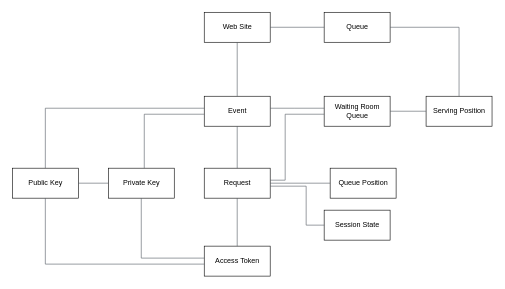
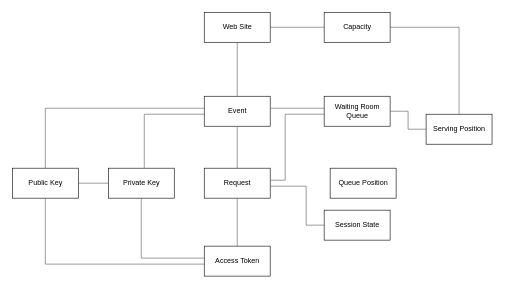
  <mxCell id="0" />
  <mxCell id="1" parent="0" />
  <mxCell id="2" value="Event" style="html=1;" parent="1" vertex="1"><mxGeometry x="340" y="160" width="110" height="50" as="geometry" /></mxCell>
  <mxCell id="3" value="Request" style="html=1;" parent="1" vertex="1"><mxGeometry x="340" y="280" width="110" height="50" as="geometry" /></mxCell>
  <mxCell id="4" value="Waiting Room&lt;br&gt;Queue" style="html=1;" parent="1" vertex="1"><mxGeometry x="540" y="160" width="110" height="50" as="geometry" /></mxCell>
- <mxCell id="5" value="Serving Position" style="html=1;" parent="1" vertex="1"><mxGeometry x="710" y="160" width="110" height="50" as="geometry" /></mxCell>
+ <mxCell id="5" value="Serving Position" style="html=1;" parent="1" vertex="1"><mxGeometry x="710" y="190" width="110" height="50" as="geometry" /></mxCell>
  <mxCell id="6" value="Access Token" style="html=1;" parent="1" vertex="1"><mxGeometry x="340" y="410" width="110" height="50" as="geometry" /></mxCell>
  <mxCell id="7" value="Private Key" style="html=1;" parent="1" vertex="1"><mxGeometry x="180" y="280" width="110" height="50" as="geometry" /></mxCell>
  <mxCell id="8" value="Public Key" style="html=1;" parent="1" vertex="1"><mxGeometry x="20" y="280" width="110" height="50" as="geometry" /></mxCell>
  <mxCell id="9" value="Queue Position" style="html=1;" parent="1" vertex="1"><mxGeometry x="550" y="280" width="110" height="50" as="geometry" /></mxCell>
  <mxCell id="10" value="" style="edgeStyle=orthogonalEdgeStyle;html=1;endArrow=none;elbow=vertical;startArrow=none;endFill=0;strokeColor=#545B64;rounded=0;" parent="1" source="2" target="3" edge="1"><mxGeometry width="100" relative="1" as="geometry"><mxPoint x="600" y="490" as="sourcePoint" /><mxPoint x="700" y="490" as="targetPoint" /></mxGeometry></mxCell>
  <mxCell id="11" value="" style="edgeStyle=orthogonalEdgeStyle;html=1;endArrow=none;elbow=vertical;startArrow=none;endFill=0;strokeColor=#545B64;rounded=0;" parent="1" source="4" target="2" edge="1"><mxGeometry width="100" relative="1" as="geometry"><mxPoint x="275" y="220" as="sourcePoint" /><mxPoint x="275" y="350" as="targetPoint" /><Array as="points"><mxPoint x="490" y="180" /><mxPoint x="490" y="180" /></Array></mxGeometry></mxCell>
  <mxCell id="12" value="" style="edgeStyle=orthogonalEdgeStyle;html=1;endArrow=none;elbow=vertical;startArrow=none;endFill=0;strokeColor=#545B64;rounded=0;" parent="1" source="4" target="3" edge="1"><mxGeometry width="100" relative="1" as="geometry"><mxPoint x="285" y="230" as="sourcePoint" /><mxPoint x="285" y="360" as="targetPoint" /><Array as="points"><mxPoint x="475" y="190" /><mxPoint x="475" y="300" /></Array></mxGeometry></mxCell>
  <mxCell id="13" value="" style="edgeStyle=orthogonalEdgeStyle;html=1;endArrow=none;elbow=vertical;startArrow=none;endFill=0;strokeColor=#545B64;rounded=0;" parent="1" source="4" target="5" edge="1"><mxGeometry width="100" relative="1" as="geometry"><mxPoint x="275" y="220" as="sourcePoint" /><mxPoint x="275" y="350" as="targetPoint" /></mxGeometry></mxCell>
- <mxCell id="14" value="" style="edgeStyle=orthogonalEdgeStyle;html=1;endArrow=none;elbow=vertical;startArrow=none;endFill=0;strokeColor=#545B64;rounded=0;" parent="1" source="3" target="9" edge="1"><mxGeometry width="100" relative="1" as="geometry"><mxPoint x="275" y="220" as="sourcePoint" /><mxPoint x="275" y="350" as="targetPoint" /><Array as="points"><mxPoint x="555" y="310" /></Array></mxGeometry></mxCell>
  <mxCell id="15" value="" style="edgeStyle=orthogonalEdgeStyle;html=1;endArrow=none;elbow=vertical;startArrow=none;endFill=0;strokeColor=#545B64;rounded=0;" parent="1" source="3" target="6" edge="1"><mxGeometry width="100" relative="1" as="geometry"><mxPoint x="275" y="400" as="sourcePoint" /><mxPoint x="275" y="490" as="targetPoint" /></mxGeometry></mxCell>
  <mxCell id="16" value="" style="edgeStyle=orthogonalEdgeStyle;html=1;endArrow=none;elbow=vertical;startArrow=none;endFill=0;strokeColor=#545B64;rounded=0;" parent="1" source="2" target="8" edge="1"><mxGeometry width="100" relative="1" as="geometry"><mxPoint x="230" y="195" as="sourcePoint" /><mxPoint x="130" y="195" as="targetPoint" /><Array as="points"><mxPoint x="75" y="180" /></Array></mxGeometry></mxCell>
  <mxCell id="17" value="" style="edgeStyle=orthogonalEdgeStyle;html=1;endArrow=none;elbow=vertical;startArrow=none;endFill=0;strokeColor=#545B64;rounded=0;" parent="1" source="2" target="7" edge="1"><mxGeometry width="100" relative="1" as="geometry"><mxPoint x="230" y="195" as="sourcePoint" /><mxPoint x="130" y="305" as="targetPoint" /><Array as="points"><mxPoint x="240" y="190" /></Array></mxGeometry></mxCell>
  <mxCell id="18" value="" style="edgeStyle=orthogonalEdgeStyle;html=1;endArrow=none;elbow=vertical;startArrow=none;endFill=0;strokeColor=#545B64;rounded=0;" parent="1" source="8" target="7" edge="1"><mxGeometry width="100" relative="1" as="geometry"><mxPoint x="405" y="360" as="sourcePoint" /><mxPoint x="405" y="490" as="targetPoint" /></mxGeometry></mxCell>
  <mxCell id="19" value="Session State" style="html=1;" parent="1" vertex="1"><mxGeometry x="540" y="350" width="110" height="50" as="geometry" /></mxCell>
  <mxCell id="20" value="" style="edgeStyle=orthogonalEdgeStyle;html=1;endArrow=none;elbow=vertical;startArrow=none;endFill=0;strokeColor=#545B64;rounded=0;" parent="1" source="3" target="19" edge="1"><mxGeometry width="100" relative="1" as="geometry"><mxPoint x="405" y="360" as="sourcePoint" /><mxPoint x="405" y="420" as="targetPoint" /><Array as="points"><mxPoint x="510" y="310" /></Array></mxGeometry></mxCell>
  <mxCell id="21" value="Web Site" style="html=1;" parent="1" vertex="1"><mxGeometry x="340" y="20" width="110" height="50" as="geometry" /></mxCell>
- <mxCell id="22" value="Queue" style="html=1;" parent="1" vertex="1"><mxGeometry x="540" y="20" width="110" height="50" as="geometry" /></mxCell>
+ <mxCell id="22" value="Capacity" style="html=1;" parent="1" vertex="1"><mxGeometry x="540" y="20" width="110" height="50" as="geometry" /></mxCell>
  <mxCell id="23" value="" style="edgeStyle=orthogonalEdgeStyle;html=1;endArrow=none;elbow=vertical;startArrow=none;endFill=0;strokeColor=#545B64;rounded=0;" parent="1" source="21" target="2" edge="1"><mxGeometry width="100" relative="1" as="geometry"><mxPoint x="405" y="360" as="sourcePoint" /><mxPoint x="405" y="420" as="targetPoint" /></mxGeometry></mxCell>
  <mxCell id="24" value="" style="edgeStyle=orthogonalEdgeStyle;html=1;endArrow=none;elbow=vertical;startArrow=none;endFill=0;strokeColor=#545B64;rounded=0;" parent="1" source="22" target="21" edge="1"><mxGeometry width="100" relative="1" as="geometry"><mxPoint x="405" y="80" as="sourcePoint" /><mxPoint x="405" y="170" as="targetPoint" /></mxGeometry></mxCell>
  <mxCell id="25" value="" style="edgeStyle=orthogonalEdgeStyle;html=1;endArrow=none;elbow=vertical;startArrow=none;endFill=0;strokeColor=#545B64;rounded=0;" parent="1" source="22" target="5" edge="1"><mxGeometry width="100" relative="1" as="geometry"><mxPoint x="660" y="195" as="sourcePoint" /><mxPoint x="740" y="195" as="targetPoint" /></mxGeometry></mxCell>
  <mxCell id="26" value="" style="edgeStyle=orthogonalEdgeStyle;html=1;endArrow=none;elbow=vertical;startArrow=none;endFill=0;strokeColor=#545B64;rounded=0;" parent="1" source="8" target="6" edge="1"><mxGeometry width="100" relative="1" as="geometry"><mxPoint x="405" y="360" as="sourcePoint" /><mxPoint x="405" y="420" as="targetPoint" /><Array as="points"><mxPoint x="75" y="440" /></Array></mxGeometry></mxCell>
  <mxCell id="27" value="" style="edgeStyle=orthogonalEdgeStyle;html=1;endArrow=none;elbow=vertical;startArrow=none;endFill=0;strokeColor=#545B64;rounded=0;" parent="1" source="7" target="6" edge="1"><mxGeometry width="100" relative="1" as="geometry"><mxPoint x="85" y="360" as="sourcePoint" /><mxPoint x="350" y="460" as="targetPoint" /><Array as="points"><mxPoint x="235" y="430" /></Array></mxGeometry></mxCell>
